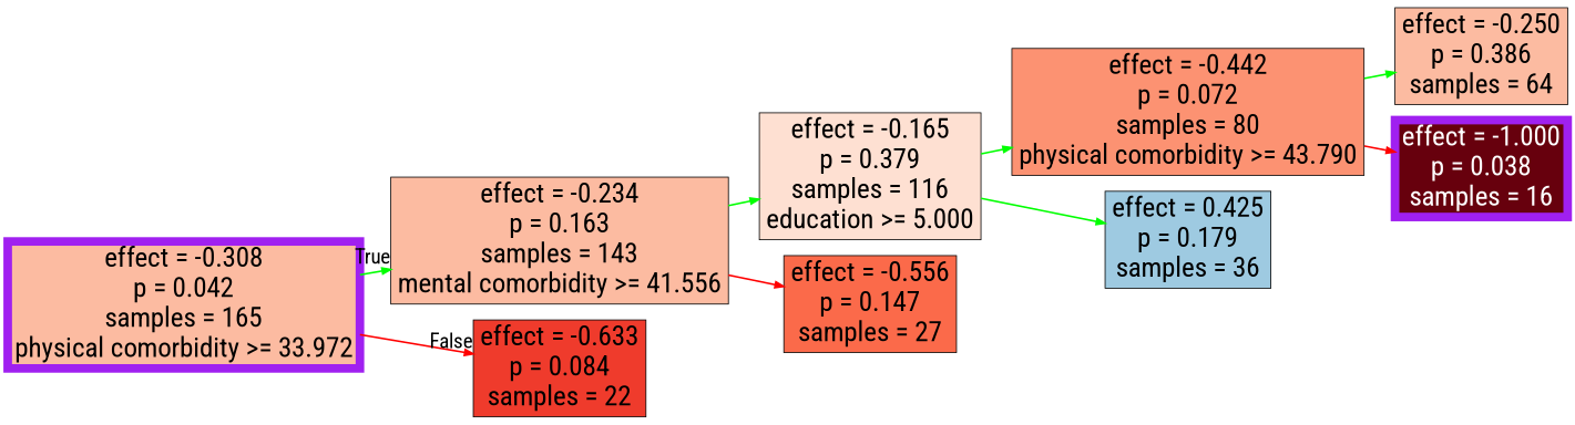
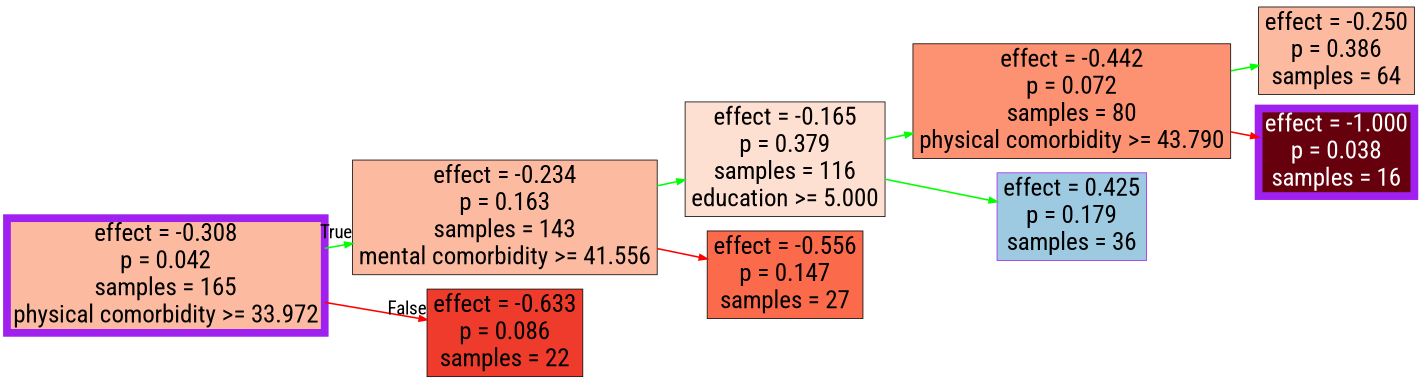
  digraph {
    fontname="Roboto Condensed"
    rankdir=LR
    node [fillcolor="/reds9/3" fontname="Roboto Condensed" fontsize=32 shape=box style=filled]
    edge [color=green fontname="Roboto Condensed" fontsize=24 penwidth=2]
    n1 [color=purple label="effect = -0.308\np = 0.042\nsamples = 165\nphysical comorbidity >= 33.972\n" penwidth=10.0]
    n2 [label="effect = -0.234\np = 0.163\nsamples = 143\nmental comorbidity >= 41.556\n"]
-   n3 [fillcolor="/reds9/6" label="effect = -0.633\np = 0.084\nsamples = 22"]
+   n3 [fillcolor="/reds9/6" label="effect = -0.633\np = 0.086\nsamples = 22"]
    n4 [fillcolor="/reds9/2" label="effect = -0.165\np = 0.379\nsamples = 116\neducation >= 5.000\n"]
    n5 [fillcolor="/reds9/5" label="effect = -0.556\np = 0.147\nsamples = 27"]
    n6 [fillcolor="/reds9/4" label="effect = -0.442\np = 0.072\nsamples = 80\nphysical comorbidity >= 43.790\n"]
-   n7 [fillcolor="/blues9/4" label="effect = 0.425\np = 0.179\nsamples = 36"]
+   n7 [fillcolor="/blues9/4" label="effect = 0.425\np = 0.179\nsamples = 36" color=purple]
    n8 [label="effect = -0.250\np = 0.386\nsamples = 64"]
    n9 [color=purple fillcolor="/reds9/9" fontcolor=white label="effect = -1.000\np = 0.038\nsamples = 16" penwidth=10.0]
    n1 -> n2 [headlabel=True labelangle=45 labeldistance=2.5]
    n1 -> n3 [color=red headlabel=False labelangle=-45 labeldistance=2.5]
    n2 -> n4
    n2 -> n5 [color=red]
    n4 -> n6
    n4 -> n7
    n6 -> n8
    n6 -> n9 [color=red]
  }
